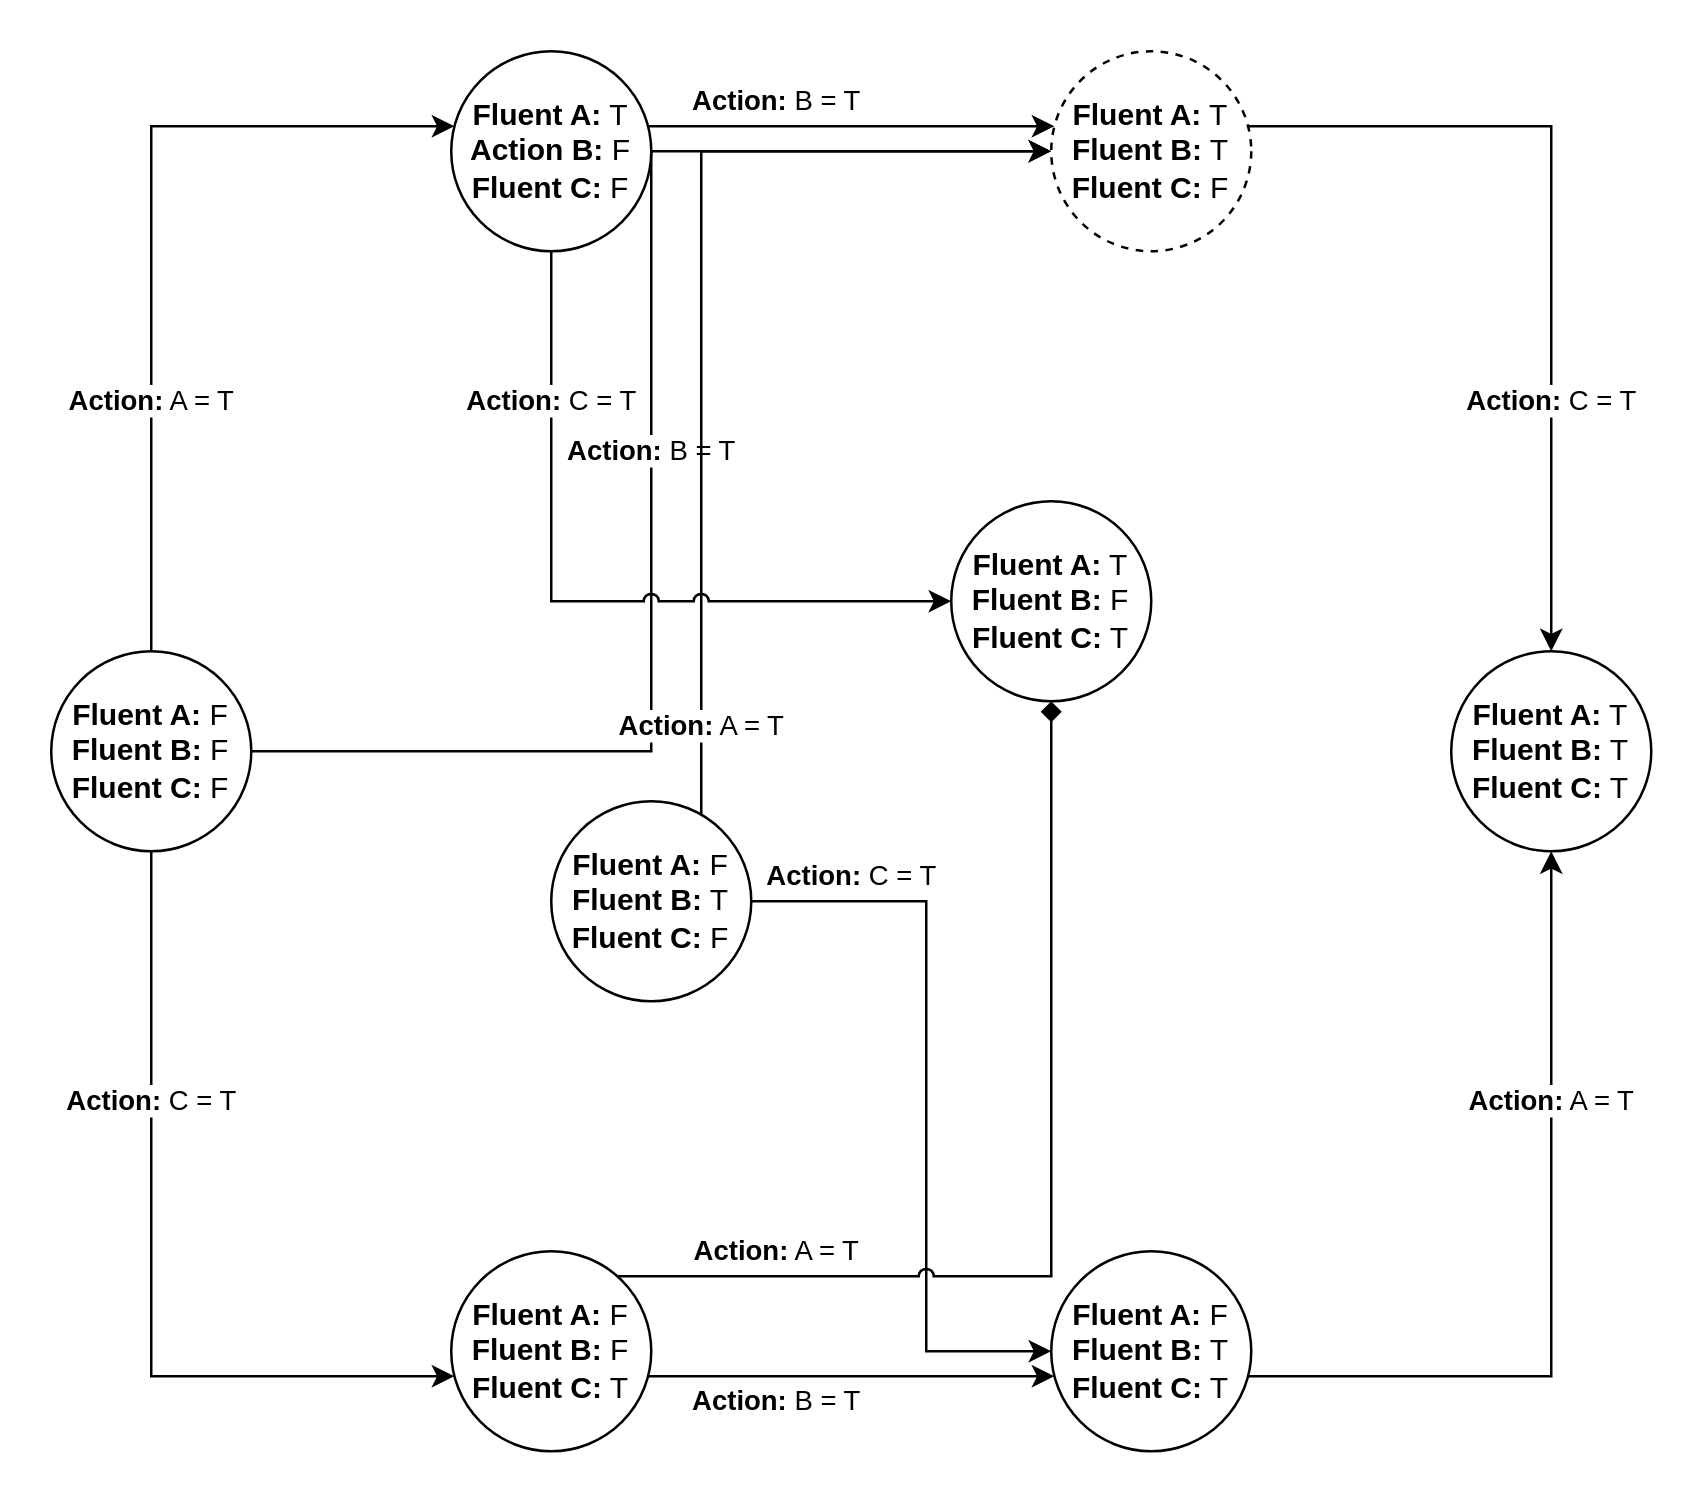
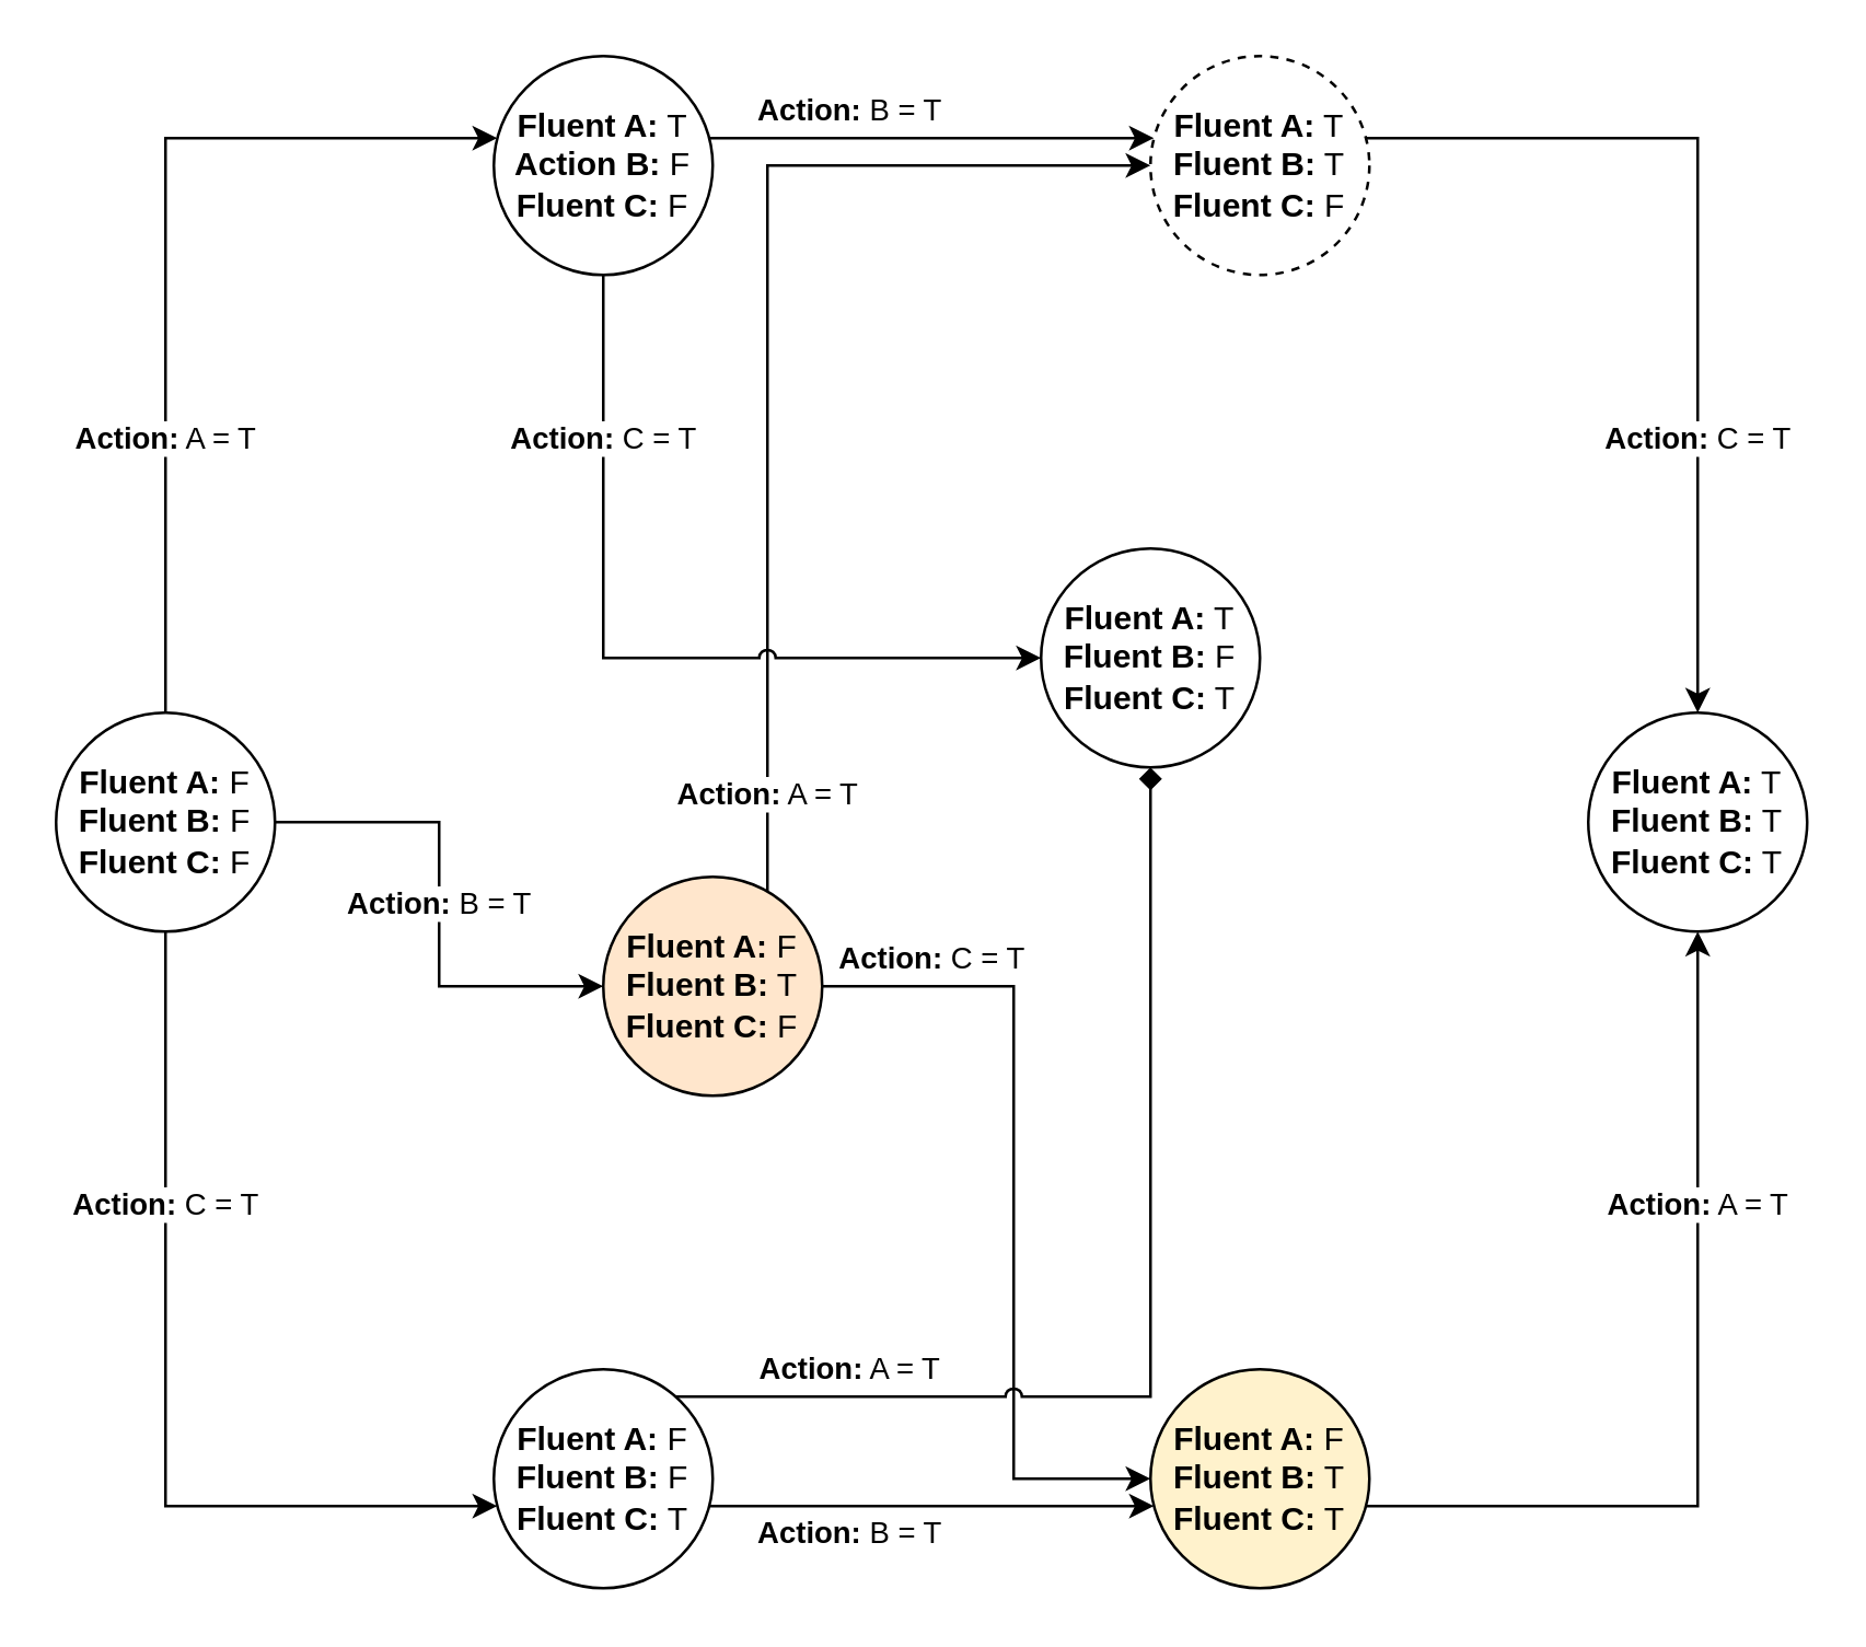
  <mxCell id="0" />
  <mxCell id="1" parent="0" />
  <mxCell id="2" value="&lt;b&gt;Action:&lt;/b&gt; A = T" style="edgeStyle=elbowEdgeStyle;rounded=0;orthogonalLoop=1;jettySize=auto;html=1;" edge="1" parent="1" source="5" target="14"><mxGeometry x="-0.396" relative="1" as="geometry"><mxPoint x="180" y="60" as="targetPoint" /><Array as="points"><mxPoint x="60" y="50" /></Array><mxPoint as="offset" /></mxGeometry></mxCell>
- <mxCell id="3" value="&lt;b&gt;Action:&lt;/b&gt; B = T" style="edgeStyle=elbowEdgeStyle;rounded=0;orthogonalLoop=1;jettySize=auto;html=1;" edge="1" parent="1" source="5" target="16"><mxGeometry relative="1" as="geometry"><mxPoint x="180" y="300" as="targetPoint" /><mxPoint as="offset" /></mxGeometry></mxCell>
+ <mxCell id="3" value="&lt;b&gt;Action:&lt;/b&gt; B = T" style="edgeStyle=elbowEdgeStyle;rounded=0;orthogonalLoop=1;jettySize=auto;html=1;" edge="1" parent="1" source="5" target="8"><mxGeometry relative="1" as="geometry"><mxPoint x="180" y="300" as="targetPoint" /><mxPoint as="offset" /></mxGeometry></mxCell>
  <mxCell id="4" value="&lt;b&gt;Action:&lt;/b&gt; C = T" style="edgeStyle=elbowEdgeStyle;rounded=0;orthogonalLoop=1;jettySize=auto;html=1;" edge="1" parent="1" source="5" target="11"><mxGeometry x="-0.396" relative="1" as="geometry"><mxPoint x="180" y="540" as="targetPoint" /><Array as="points"><mxPoint x="60" y="550" /></Array><mxPoint as="offset" /></mxGeometry></mxCell>
  <mxCell id="5" value="&lt;div&gt;&lt;b&gt;Fluent A:&lt;/b&gt; F&lt;br&gt;&lt;/div&gt;&lt;div&gt;&lt;b&gt;Fluent B:&lt;/b&gt; F&lt;/div&gt;&lt;div&gt;&lt;b&gt;Fluent C:&lt;/b&gt; F&lt;br&gt;&lt;/div&gt;" style="ellipse;whiteSpace=wrap;html=1;aspect=fixed;" vertex="1" parent="1"><mxGeometry x="20" y="260" width="80" height="80" as="geometry" /></mxCell>
  <mxCell id="6" value="&lt;b&gt;Action:&lt;/b&gt; C = T" style="edgeStyle=elbowEdgeStyle;rounded=0;jumpStyle=arc;orthogonalLoop=1;jettySize=auto;html=1;" edge="1" parent="1" source="8" target="19"><mxGeometry x="-0.733" y="10" relative="1" as="geometry"><Array as="points"><mxPoint x="370" y="540" /></Array><mxPoint as="offset" /></mxGeometry></mxCell>
  <mxCell id="7" value="&lt;b&gt;Action:&lt;/b&gt; A = T" style="edgeStyle=elbowEdgeStyle;rounded=0;jumpStyle=arc;orthogonalLoop=1;jettySize=auto;html=1;" edge="1" parent="1" source="8" target="16"><mxGeometry x="-0.826" relative="1" as="geometry"><Array as="points"><mxPoint x="280" y="210" /></Array><mxPoint as="offset" /></mxGeometry></mxCell>
- <mxCell id="8" value="&lt;div&gt;&lt;b&gt;Fluent A:&lt;/b&gt; F&lt;br&gt;&lt;/div&gt;&lt;div&gt;&lt;b&gt;Fluent B:&lt;/b&gt; T&lt;br&gt;&lt;/div&gt;&lt;div&gt;&lt;b&gt;Fluent C:&lt;/b&gt; F&lt;br&gt;&lt;/div&gt;" style="ellipse;whiteSpace=wrap;html=1;aspect=fixed;" vertex="1" parent="1"><mxGeometry x="220" y="320" width="80" height="80" as="geometry" /></mxCell>
+ <mxCell id="8" value="&lt;div&gt;&lt;b&gt;Fluent A:&lt;/b&gt; F&lt;br&gt;&lt;/div&gt;&lt;div&gt;&lt;b&gt;Fluent B:&lt;/b&gt; T&lt;br&gt;&lt;/div&gt;&lt;div&gt;&lt;b&gt;Fluent C:&lt;/b&gt; F&lt;br&gt;&lt;/div&gt;" style="ellipse;whiteSpace=wrap;html=1;aspect=fixed;fillColor=#ffe6cc;" vertex="1" parent="1"><mxGeometry x="220" y="320" width="80" height="80" as="geometry" /></mxCell>
  <mxCell id="9" value="&lt;b&gt;Action:&lt;/b&gt; B = T" style="edgeStyle=elbowEdgeStyle;rounded=0;jumpStyle=arc;orthogonalLoop=1;jettySize=auto;html=1;" edge="1" parent="1" source="11" target="19"><mxGeometry y="32" relative="1" as="geometry"><Array as="points"><mxPoint x="340" y="550" /></Array><mxPoint x="-30" y="42" as="offset" /></mxGeometry></mxCell>
  <mxCell id="10" value="&lt;b&gt;Action:&lt;/b&gt; A = T" style="edgeStyle=elbowEdgeStyle;rounded=0;jumpStyle=arc;orthogonalLoop=1;jettySize=auto;html=1;endArrow=diamond;" edge="1" parent="1" source="11" target="17"><mxGeometry x="-0.685" y="10" relative="1" as="geometry"><Array as="points"><mxPoint x="420" y="510" /></Array><mxPoint as="offset" /></mxGeometry></mxCell>
  <mxCell id="11" value="&lt;div&gt;&lt;b&gt;Fluent A:&lt;/b&gt; F&lt;br&gt;&lt;/div&gt;&lt;div&gt;&lt;b&gt;Fluent B:&lt;/b&gt; F&lt;/div&gt;&lt;div&gt;&lt;b&gt;Fluent C:&lt;/b&gt; T&lt;br&gt;&lt;/div&gt;" style="ellipse;whiteSpace=wrap;html=1;aspect=fixed;" vertex="1" parent="1"><mxGeometry x="180" y="500" width="80" height="80" as="geometry" /></mxCell>
  <mxCell id="12" value="&lt;b&gt;Action:&lt;/b&gt; B = T" style="edgeStyle=elbowEdgeStyle;rounded=0;jumpStyle=arc;orthogonalLoop=1;jettySize=auto;html=1;" edge="1" parent="1" source="14" target="16"><mxGeometry y="32" relative="1" as="geometry"><Array as="points"><mxPoint x="340" y="50" /></Array><mxPoint x="-30" y="22" as="offset" /></mxGeometry></mxCell>
  <mxCell id="13" value="&lt;b&gt;Action:&lt;/b&gt; C = T" style="edgeStyle=elbowEdgeStyle;rounded=0;jumpStyle=arc;orthogonalLoop=1;jettySize=auto;html=1;" edge="1" parent="1" source="14" target="17"><mxGeometry x="-0.6" relative="1" as="geometry"><Array as="points"><mxPoint x="220" y="150" /></Array><mxPoint as="offset" /></mxGeometry></mxCell>
  <mxCell id="14" value="&lt;div&gt;&lt;b&gt;Fluent A:&lt;/b&gt; T&lt;br&gt;&lt;/div&gt;&lt;div&gt;&lt;b&gt;Action B:&lt;/b&gt; F&lt;/div&gt;&lt;div&gt;&lt;b&gt;Fluent C:&lt;/b&gt; F&lt;br&gt;&lt;/div&gt;" style="ellipse;whiteSpace=wrap;html=1;aspect=fixed;" vertex="1" parent="1"><mxGeometry x="180" y="20" width="80" height="80" as="geometry" /></mxCell>
  <mxCell id="15" value="&lt;b&gt;Action:&lt;/b&gt; C = T" style="edgeStyle=elbowEdgeStyle;rounded=0;jumpStyle=arc;orthogonalLoop=1;jettySize=auto;html=1;" edge="1" parent="1" source="16" target="20"><mxGeometry x="0.396" relative="1" as="geometry"><Array as="points"><mxPoint x="620" y="50" /></Array><mxPoint as="offset" /></mxGeometry></mxCell>
  <mxCell id="16" value="&lt;div&gt;&lt;b&gt;Fluent A:&lt;/b&gt; T&lt;br&gt;&lt;/div&gt;&lt;div&gt;&lt;b&gt;Fluent B:&lt;/b&gt; T&lt;br&gt;&lt;/div&gt;&lt;div&gt;&lt;b&gt;Fluent C:&lt;/b&gt; F&lt;br&gt;&lt;/div&gt;" style="ellipse;whiteSpace=wrap;html=1;aspect=fixed;dashed=1;" vertex="1" parent="1"><mxGeometry x="420" y="20" width="80" height="80" as="geometry" /></mxCell>
  <mxCell id="17" value="&lt;div&gt;&lt;b&gt;Fluent A:&lt;/b&gt; T&lt;br&gt;&lt;/div&gt;&lt;div&gt;&lt;b&gt;Fluent B:&lt;/b&gt; F&lt;/div&gt;&lt;div&gt;&lt;b&gt;Fluent C:&lt;/b&gt; T&lt;br&gt;&lt;/div&gt;" style="ellipse;whiteSpace=wrap;html=1;aspect=fixed;" vertex="1" parent="1"><mxGeometry x="380" y="200" width="80" height="80" as="geometry" /></mxCell>
  <mxCell id="18" value="&lt;b&gt;Action:&lt;/b&gt; A = T" style="edgeStyle=elbowEdgeStyle;rounded=0;jumpStyle=arc;orthogonalLoop=1;jettySize=auto;html=1;" edge="1" parent="1" source="19" target="20"><mxGeometry x="0.396" relative="1" as="geometry"><Array as="points"><mxPoint x="620" y="550" /></Array><mxPoint as="offset" /></mxGeometry></mxCell>
- <mxCell id="19" value="&lt;div&gt;&lt;b&gt;Fluent A:&lt;/b&gt; F&lt;br&gt;&lt;/div&gt;&lt;div&gt;&lt;b&gt;Fluent B:&lt;/b&gt; T&lt;br&gt;&lt;/div&gt;&lt;div&gt;&lt;b&gt;Fluent C:&lt;/b&gt; T&lt;br&gt;&lt;/div&gt;" style="ellipse;whiteSpace=wrap;html=1;aspect=fixed;" vertex="1" parent="1"><mxGeometry x="420" y="500" width="80" height="80" as="geometry" /></mxCell>
+ <mxCell id="19" value="&lt;div&gt;&lt;b&gt;Fluent A:&lt;/b&gt; F&lt;br&gt;&lt;/div&gt;&lt;div&gt;&lt;b&gt;Fluent B:&lt;/b&gt; T&lt;br&gt;&lt;/div&gt;&lt;div&gt;&lt;b&gt;Fluent C:&lt;/b&gt; T&lt;br&gt;&lt;/div&gt;" style="ellipse;whiteSpace=wrap;html=1;aspect=fixed;fillColor=#fff2cc;" vertex="1" parent="1"><mxGeometry x="420" y="500" width="80" height="80" as="geometry" /></mxCell>
  <mxCell id="20" value="&lt;div&gt;&lt;b&gt;Fluent A:&lt;/b&gt; T&lt;br&gt;&lt;/div&gt;&lt;div&gt;&lt;b&gt;Fluent B:&lt;/b&gt; T&lt;br&gt;&lt;/div&gt;&lt;div&gt;&lt;b&gt;Fluent C:&lt;/b&gt; T&lt;br&gt;&lt;/div&gt;" style="ellipse;whiteSpace=wrap;html=1;aspect=fixed;" vertex="1" parent="1"><mxGeometry x="580" y="260" width="80" height="80" as="geometry" /></mxCell>
